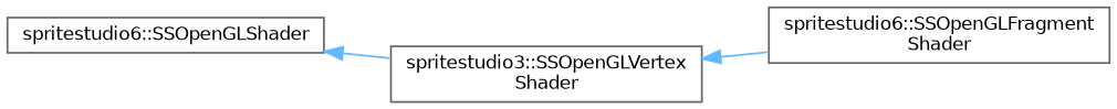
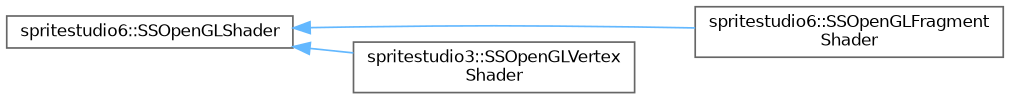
  digraph {
    rankdir=LR
    node [color=grey40 fillcolor=white fontname=Helvetica fontsize=10 shape=box style=filled]
    edge [color=steelblue1 dir=back fontname=Helvetica fontsize=10 labelfontname=Helvetica labelfontsize=10 style=solid]
    n1 [height=0.2 label="spritestudio6::SSOpenGLShader" width=0.4]
    n2 [height=0.2 label="spritestudio6::SSOpenGLFragment\lShader" width=0.4]
    n3 [height=0.2 label="spritestudio3::SSOpenGLVertex\lShader" width=0.4]
-   n3 -> n2
+   n1 -> n2
    n1 -> n3
  }
